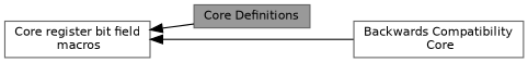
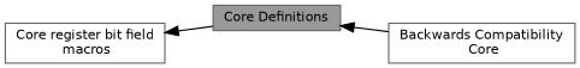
  digraph {
    rankdir=LR
    node [color=grey40 fillcolor=white fontname=Helvetica fontsize=10 shape=box style=filled]
    edge [dir=back fontname=Helvetica fontsize=10 labelfontname=Helvetica labelfontsize=10 shape=plaintext style=solid]
    n1 [color=gray40 fillcolor=grey60 fontcolor=black height=0.2 label="Core Definitions" width=0.4]
    n2 [height=0.2 label="Backwards Compatibility\l Core" width=0.4]
    n3 [height=0.2 label="Core register bit field\l macros" width=0.4]
-   n3 -> n2
+   n1 -> n2
    n3 -> n1
  }
